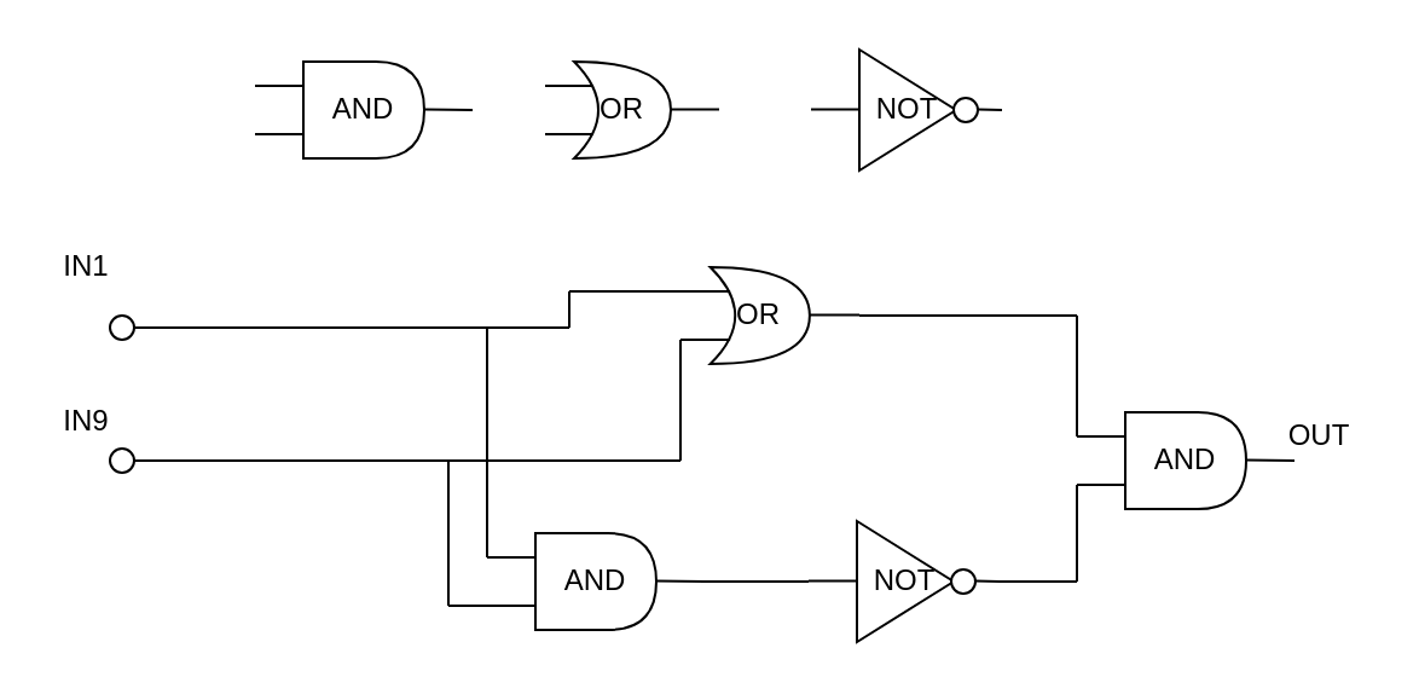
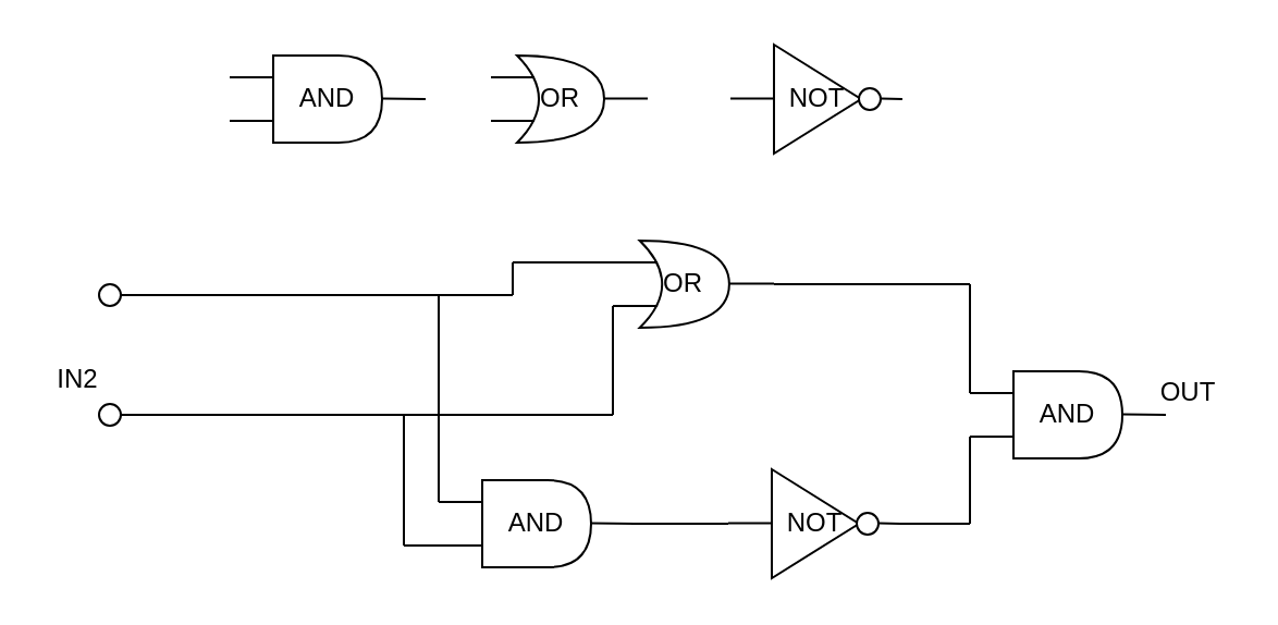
  <mxCell id="0" />
  <mxCell id="1" parent="0" />
  <mxCell id="2" value="" style="group" vertex="1" connectable="0" parent="1"><mxGeometry x="105" y="25" width="90" height="40" as="geometry" /></mxCell>
  <mxCell id="3" value="AND" style="shape=delay;whiteSpace=wrap;html=1;" vertex="1" parent="2"><mxGeometry x="20" width="50" height="40" as="geometry" /></mxCell>
  <mxCell id="4" value="" style="endArrow=none;html=1;" edge="1" parent="2"><mxGeometry width="50" height="50" relative="1" as="geometry"><mxPoint y="10" as="sourcePoint" /><mxPoint x="20" y="10" as="targetPoint" /></mxGeometry></mxCell>
  <mxCell id="5" value="" style="endArrow=none;html=1;" edge="1" parent="2"><mxGeometry width="50" height="50" relative="1" as="geometry"><mxPoint y="30" as="sourcePoint" /><mxPoint x="20" y="30" as="targetPoint" /></mxGeometry></mxCell>
  <mxCell id="6" value="" style="endArrow=none;html=1;" edge="1" parent="2"><mxGeometry width="50" height="50" relative="1" as="geometry"><mxPoint x="70" y="19.71" as="sourcePoint" /><mxPoint x="90" y="20" as="targetPoint" /></mxGeometry></mxCell>
  <mxCell id="7" value="" style="group" vertex="1" connectable="0" parent="1"><mxGeometry x="335" y="20" width="79" height="50" as="geometry" /></mxCell>
  <mxCell id="8" value="NOT" style="triangle;whiteSpace=wrap;html=1;" vertex="1" parent="7"><mxGeometry x="20" width="40" height="50" as="geometry" /></mxCell>
  <mxCell id="9" value="" style="ellipse;whiteSpace=wrap;html=1;aspect=fixed;" vertex="1" parent="7"><mxGeometry x="59" y="20" width="10" height="10" as="geometry" /></mxCell>
  <mxCell id="10" value="" style="endArrow=none;html=1;" edge="1" parent="7"><mxGeometry width="50" height="50" relative="1" as="geometry"><mxPoint x="69" y="24.71" as="sourcePoint" /><mxPoint x="79" y="25" as="targetPoint" /></mxGeometry></mxCell>
  <mxCell id="11" value="" style="endArrow=none;html=1;" edge="1" parent="7"><mxGeometry width="50" height="50" relative="1" as="geometry"><mxPoint y="24.71" as="sourcePoint" /><mxPoint x="20" y="24.71" as="targetPoint" /></mxGeometry></mxCell>
  <mxCell id="12" value="" style="group" vertex="1" connectable="0" parent="1"><mxGeometry x="225" y="25" width="72" height="40" as="geometry" /></mxCell>
  <mxCell id="13" value="OR" style="shape=xor;whiteSpace=wrap;html=1;" vertex="1" parent="12"><mxGeometry x="12" width="40" height="40" as="geometry" /></mxCell>
  <mxCell id="14" value="" style="endArrow=none;html=1;" edge="1" parent="12"><mxGeometry width="50" height="50" relative="1" as="geometry"><mxPoint y="10" as="sourcePoint" /><mxPoint x="20" y="10" as="targetPoint" /></mxGeometry></mxCell>
  <mxCell id="15" value="" style="endArrow=none;html=1;" edge="1" parent="12"><mxGeometry width="50" height="50" relative="1" as="geometry"><mxPoint y="30" as="sourcePoint" /><mxPoint x="20" y="30" as="targetPoint" /></mxGeometry></mxCell>
  <mxCell id="16" value="" style="endArrow=none;html=1;" edge="1" parent="12"><mxGeometry width="50" height="50" relative="1" as="geometry"><mxPoint x="52" y="19.71" as="sourcePoint" /><mxPoint x="72" y="19.71" as="targetPoint" /></mxGeometry></mxCell>
  <mxCell id="17" value="" style="group" vertex="1" connectable="0" parent="1"><mxGeometry x="201" y="220" width="90" height="40" as="geometry" /></mxCell>
  <mxCell id="18" value="AND" style="shape=delay;whiteSpace=wrap;html=1;" vertex="1" parent="17"><mxGeometry x="20" width="50" height="40" as="geometry" /></mxCell>
  <mxCell id="19" value="" style="endArrow=none;html=1;" edge="1" parent="17"><mxGeometry width="50" height="50" relative="1" as="geometry"><mxPoint y="10" as="sourcePoint" /><mxPoint x="20" y="10" as="targetPoint" /></mxGeometry></mxCell>
  <mxCell id="20" value="" style="endArrow=none;html=1;" edge="1" parent="17"><mxGeometry width="50" height="50" relative="1" as="geometry"><mxPoint y="30" as="sourcePoint" /><mxPoint x="20" y="30" as="targetPoint" /></mxGeometry></mxCell>
  <mxCell id="21" value="" style="endArrow=none;html=1;" edge="1" parent="17"><mxGeometry width="50" height="50" relative="1" as="geometry"><mxPoint x="70" y="19.71" as="sourcePoint" /><mxPoint x="90" y="20" as="targetPoint" /></mxGeometry></mxCell>
  <mxCell id="22" value="" style="group" vertex="1" connectable="0" parent="1"><mxGeometry x="334" y="215" width="79" height="50" as="geometry" /></mxCell>
  <mxCell id="23" value="NOT" style="triangle;whiteSpace=wrap;html=1;" vertex="1" parent="22"><mxGeometry x="20" width="40" height="50" as="geometry" /></mxCell>
  <mxCell id="24" value="" style="ellipse;whiteSpace=wrap;html=1;aspect=fixed;" vertex="1" parent="22"><mxGeometry x="59" y="20" width="10" height="10" as="geometry" /></mxCell>
  <mxCell id="25" value="" style="endArrow=none;html=1;" edge="1" parent="22"><mxGeometry width="50" height="50" relative="1" as="geometry"><mxPoint x="69" y="24.71" as="sourcePoint" /><mxPoint x="79" y="25" as="targetPoint" /></mxGeometry></mxCell>
  <mxCell id="26" value="" style="endArrow=none;html=1;" edge="1" parent="22"><mxGeometry width="50" height="50" relative="1" as="geometry"><mxPoint y="24.71" as="sourcePoint" /><mxPoint x="20" y="24.71" as="targetPoint" /></mxGeometry></mxCell>
  <mxCell id="27" value="" style="group" vertex="1" connectable="0" parent="1"><mxGeometry x="281" y="110" width="74" height="40" as="geometry" /></mxCell>
  <mxCell id="28" value="OR" style="shape=xor;whiteSpace=wrap;html=1;" vertex="1" parent="27"><mxGeometry x="12.333" width="41.111" height="40" as="geometry" /></mxCell>
  <mxCell id="29" value="" style="endArrow=none;html=1;" edge="1" parent="27"><mxGeometry width="50" height="50" relative="1" as="geometry"><mxPoint y="10" as="sourcePoint" /><mxPoint x="20.556" y="10" as="targetPoint" /></mxGeometry></mxCell>
  <mxCell id="30" value="" style="endArrow=none;html=1;" edge="1" parent="27"><mxGeometry width="50" height="50" relative="1" as="geometry"><mxPoint y="30" as="sourcePoint" /><mxPoint x="20.556" y="30" as="targetPoint" /></mxGeometry></mxCell>
  <mxCell id="31" value="" style="endArrow=none;html=1;" edge="1" parent="27"><mxGeometry width="50" height="50" relative="1" as="geometry"><mxPoint x="53.444" y="19.71" as="sourcePoint" /><mxPoint x="74" y="19.71" as="targetPoint" /></mxGeometry></mxCell>
  <mxCell id="32" value="" style="ellipse;whiteSpace=wrap;html=1;aspect=fixed;" vertex="1" parent="1"><mxGeometry x="45" y="130" width="10" height="10" as="geometry" /></mxCell>
  <mxCell id="33" value="" style="ellipse;whiteSpace=wrap;html=1;aspect=fixed;" vertex="1" parent="1"><mxGeometry x="45" y="185" width="10" height="10" as="geometry" /></mxCell>
- <mxCell id="34" value="IN1" style="text;html=1;align=center;verticalAlign=middle;resizable=0;points=[];autosize=1;strokeColor=none;" vertex="1" parent="1"><mxGeometry x="20" y="100" width="30" height="20" as="geometry" /></mxCell>
- <mxCell id="35" value="IN9" style="text;html=1;align=center;verticalAlign=middle;resizable=0;points=[];autosize=1;strokeColor=none;" vertex="1" parent="1"><mxGeometry x="20" y="164" width="30" height="20" as="geometry" /></mxCell>
+ <mxCell id="35" value="IN2" style="text;html=1;align=center;verticalAlign=middle;resizable=0;points=[];autosize=1;strokeColor=none;" vertex="1" parent="1"><mxGeometry x="20" y="164" width="30" height="20" as="geometry" /></mxCell>
  <mxCell id="36" value="" style="endArrow=none;html=1;exitX=1;exitY=0.5;exitDx=0;exitDy=0;" edge="1" parent="1" source="32"><mxGeometry width="50" height="50" relative="1" as="geometry"><mxPoint x="305" y="210" as="sourcePoint" /><mxPoint x="235" y="135" as="targetPoint" /></mxGeometry></mxCell>
  <mxCell id="37" value="" style="endArrow=none;html=1;" edge="1" parent="1"><mxGeometry width="50" height="50" relative="1" as="geometry"><mxPoint x="55" y="190" as="sourcePoint" /><mxPoint x="281" y="190" as="targetPoint" /></mxGeometry></mxCell>
  <mxCell id="38" value="" style="endArrow=none;html=1;" edge="1" parent="1"><mxGeometry width="50" height="50" relative="1" as="geometry"><mxPoint x="201" y="230" as="sourcePoint" /><mxPoint x="201" y="135" as="targetPoint" /></mxGeometry></mxCell>
  <mxCell id="39" value="" style="endArrow=none;html=1;" edge="1" parent="1"><mxGeometry width="50" height="50" relative="1" as="geometry"><mxPoint x="185" y="250" as="sourcePoint" /><mxPoint x="185" y="190" as="targetPoint" /></mxGeometry></mxCell>
  <mxCell id="40" value="" style="endArrow=none;html=1;" edge="1" parent="1"><mxGeometry width="50" height="50" relative="1" as="geometry"><mxPoint x="185" y="250" as="sourcePoint" /><mxPoint x="205" y="250" as="targetPoint" /></mxGeometry></mxCell>
  <mxCell id="41" value="" style="endArrow=none;html=1;" edge="1" parent="1"><mxGeometry width="50" height="50" relative="1" as="geometry"><mxPoint x="235" y="120" as="sourcePoint" /><mxPoint x="235" y="135" as="targetPoint" /></mxGeometry></mxCell>
  <mxCell id="42" value="" style="endArrow=none;html=1;" edge="1" parent="1"><mxGeometry width="50" height="50" relative="1" as="geometry"><mxPoint x="235" y="120" as="sourcePoint" /><mxPoint x="285" y="120" as="targetPoint" /></mxGeometry></mxCell>
  <mxCell id="43" value="" style="endArrow=none;html=1;" edge="1" parent="1"><mxGeometry width="50" height="50" relative="1" as="geometry"><mxPoint x="281" y="190" as="sourcePoint" /><mxPoint x="281" y="140" as="targetPoint" /></mxGeometry></mxCell>
  <mxCell id="44" value="" style="endArrow=none;html=1;" edge="1" parent="1"><mxGeometry width="50" height="50" relative="1" as="geometry"><mxPoint x="291" y="240" as="sourcePoint" /><mxPoint x="334" y="240" as="targetPoint" /></mxGeometry></mxCell>
  <mxCell id="45" value="" style="endArrow=none;html=1;" edge="1" parent="1"><mxGeometry width="50" height="50" relative="1" as="geometry"><mxPoint x="355" y="130" as="sourcePoint" /><mxPoint x="445" y="130" as="targetPoint" /></mxGeometry></mxCell>
  <mxCell id="46" value="" style="endArrow=none;html=1;" edge="1" parent="1"><mxGeometry width="50" height="50" relative="1" as="geometry"><mxPoint x="413" y="240" as="sourcePoint" /><mxPoint x="445" y="240" as="targetPoint" /></mxGeometry></mxCell>
  <mxCell id="47" value="" style="endArrow=none;html=1;" edge="1" parent="1"><mxGeometry width="50" height="50" relative="1" as="geometry"><mxPoint x="445" y="180" as="sourcePoint" /><mxPoint x="445" y="130" as="targetPoint" /></mxGeometry></mxCell>
  <mxCell id="48" value="" style="endArrow=none;html=1;" edge="1" parent="1"><mxGeometry width="50" height="50" relative="1" as="geometry"><mxPoint x="445" y="240" as="sourcePoint" /><mxPoint x="445" y="200" as="targetPoint" /></mxGeometry></mxCell>
  <mxCell id="49" value="OUT" style="text;html=1;align=center;verticalAlign=middle;resizable=0;points=[];autosize=1;strokeColor=none;" vertex="1" parent="1"><mxGeometry x="525" y="170" width="40" height="20" as="geometry" /></mxCell>
  <mxCell id="50" value="" style="group" vertex="1" connectable="0" parent="1"><mxGeometry x="445" y="170" width="90" height="40" as="geometry" /></mxCell>
  <mxCell id="51" value="AND" style="shape=delay;whiteSpace=wrap;html=1;" vertex="1" parent="50"><mxGeometry x="20" width="50" height="40" as="geometry" /></mxCell>
  <mxCell id="52" value="" style="endArrow=none;html=1;" edge="1" parent="50"><mxGeometry width="50" height="50" relative="1" as="geometry"><mxPoint y="10" as="sourcePoint" /><mxPoint x="20" y="10" as="targetPoint" /></mxGeometry></mxCell>
  <mxCell id="53" value="" style="endArrow=none;html=1;" edge="1" parent="50"><mxGeometry width="50" height="50" relative="1" as="geometry"><mxPoint y="30" as="sourcePoint" /><mxPoint x="20" y="30" as="targetPoint" /></mxGeometry></mxCell>
  <mxCell id="54" value="" style="endArrow=none;html=1;" edge="1" parent="50"><mxGeometry width="50" height="50" relative="1" as="geometry"><mxPoint x="70" y="19.71" as="sourcePoint" /><mxPoint x="90" y="20" as="targetPoint" /></mxGeometry></mxCell>
